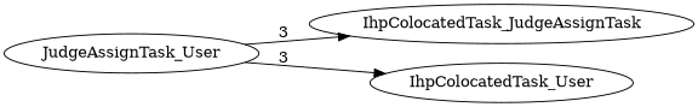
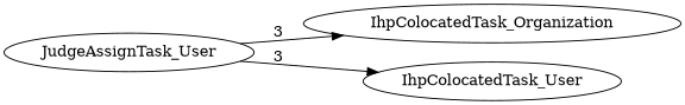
  digraph {
    rankdir=LR
    JudgeAssignTask_User
-   IhpColocatedTask_Organization [label=IhpColocatedTask_JudgeAssignTask]
+   IhpColocatedTask_Organization
    IhpColocatedTask_User
    JudgeAssignTask_User -> IhpColocatedTask_Organization [label=3]
    JudgeAssignTask_User -> IhpColocatedTask_User [label=3]
  }
